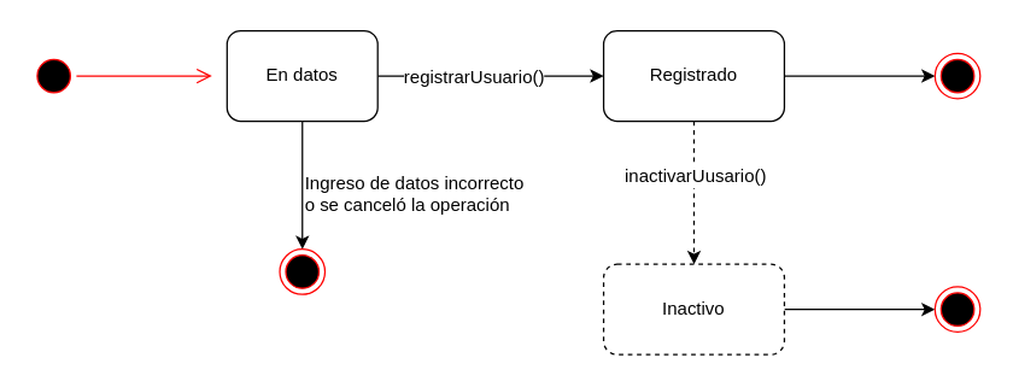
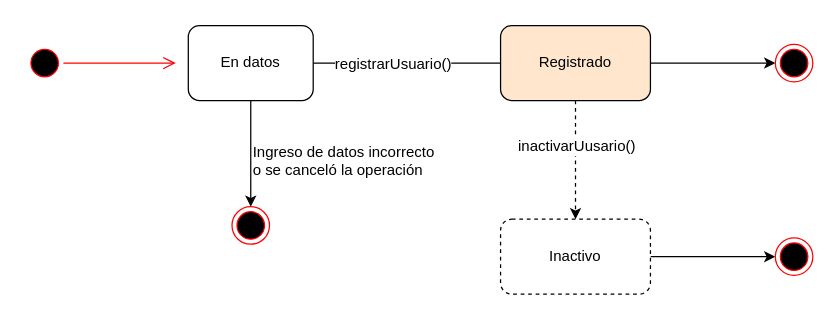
  <mxCell id="0" />
  <mxCell id="1" parent="0" />
  <mxCell id="2" value="" style="ellipse;html=1;shape=startState;fillColor=#000000;strokeColor=#ff0000;" vertex="1" parent="1"><mxGeometry x="20" y="35" width="30" height="30" as="geometry" /></mxCell>
  <mxCell id="3" value="" style="edgeStyle=orthogonalEdgeStyle;html=1;verticalAlign=bottom;endArrow=open;endSize=8;strokeColor=#ff0000;" edge="1" source="2" parent="1"><mxGeometry relative="1" as="geometry"><mxPoint x="140" y="50" as="targetPoint" /></mxGeometry></mxCell>
- <mxCell id="4" style="edgeStyle=orthogonalEdgeStyle;rounded=0;orthogonalLoop=1;jettySize=auto;html=1;" edge="1" parent="1" source="7" target="11"><mxGeometry relative="1" as="geometry" /></mxCell>
+ <mxCell id="4" style="edgeStyle=orthogonalEdgeStyle;rounded=0;orthogonalLoop=1;jettySize=auto;html=1;endArrow=none;" edge="1" parent="1" source="7" target="11"><mxGeometry relative="1" as="geometry" /></mxCell>
  <mxCell id="5" value="registrarUsuario()" style="text;html=1;resizable=0;points=[];align=center;verticalAlign=middle;labelBackgroundColor=#ffffff;" vertex="1" connectable="0" parent="4"><mxGeometry x="-0.16" relative="1" as="geometry"><mxPoint as="offset" /></mxGeometry></mxCell>
  <mxCell id="6" style="edgeStyle=orthogonalEdgeStyle;rounded=0;orthogonalLoop=1;jettySize=auto;html=1;" edge="1" parent="1" source="7" target="14"><mxGeometry relative="1" as="geometry"><Array as="points"><mxPoint x="200" y="125" /><mxPoint x="200" y="125" /></Array></mxGeometry></mxCell>
  <mxCell id="7" value="En datos" style="rounded=1;whiteSpace=wrap;html=1;" vertex="1" parent="1"><mxGeometry x="150" y="20" width="100" height="60" as="geometry" /></mxCell>
  <mxCell id="8" style="edgeStyle=orthogonalEdgeStyle;rounded=0;orthogonalLoop=1;jettySize=auto;html=1;dashed=1;" edge="1" parent="1" source="11" target="13"><mxGeometry relative="1" as="geometry" /></mxCell>
  <mxCell id="9" value="inactivarUusario()" style="text;html=1;resizable=0;points=[];align=center;verticalAlign=middle;labelBackgroundColor=#ffffff;" vertex="1" connectable="0" parent="8"><mxGeometry x="-0.242" relative="1" as="geometry"><mxPoint as="offset" /></mxGeometry></mxCell>
  <mxCell id="10" style="edgeStyle=orthogonalEdgeStyle;rounded=0;orthogonalLoop=1;jettySize=auto;html=1;entryX=0;entryY=0.5;entryDx=0;entryDy=0;" edge="1" parent="1" source="11" target="15"><mxGeometry relative="1" as="geometry" /></mxCell>
- <mxCell id="11" value="Registrado" style="rounded=1;whiteSpace=wrap;html=1;" vertex="1" parent="1"><mxGeometry x="400" y="20" width="120" height="60" as="geometry" /></mxCell>
+ <mxCell id="11" value="Registrado" style="rounded=1;whiteSpace=wrap;html=1;fillColor=#ffe6cc;" vertex="1" parent="1"><mxGeometry x="400" y="20" width="120" height="60" as="geometry" /></mxCell>
  <mxCell id="12" style="edgeStyle=orthogonalEdgeStyle;rounded=0;orthogonalLoop=1;jettySize=auto;html=1;entryX=0;entryY=0.5;entryDx=0;entryDy=0;" edge="1" parent="1" source="13" target="16"><mxGeometry relative="1" as="geometry" /></mxCell>
  <mxCell id="13" value="Inactivo" style="rounded=1;whiteSpace=wrap;html=1;dashed=1;" vertex="1" parent="1"><mxGeometry x="400" y="175" width="120" height="60" as="geometry" /></mxCell>
  <mxCell id="14" value="" style="ellipse;html=1;shape=endState;fillColor=#000000;strokeColor=#ff0000;" vertex="1" parent="1"><mxGeometry x="185" y="165" width="30" height="30" as="geometry" /></mxCell>
  <mxCell id="15" value="" style="ellipse;html=1;shape=endState;fillColor=#000000;strokeColor=#ff0000;" vertex="1" parent="1"><mxGeometry x="620" y="35" width="30" height="30" as="geometry" /></mxCell>
  <mxCell id="16" value="" style="ellipse;html=1;shape=endState;fillColor=#000000;strokeColor=#ff0000;" vertex="1" parent="1"><mxGeometry x="620" y="190" width="30" height="30" as="geometry" /></mxCell>
  <mxCell id="17" value="Ingreso de datos incorrecto&lt;br&gt;o se canceló la operación" style="text;html=1;resizable=0;points=[];autosize=1;align=left;verticalAlign=top;spacingTop=-4;" vertex="1" parent="1"><mxGeometry x="200" y="112" width="160" height="30" as="geometry" /></mxCell>
